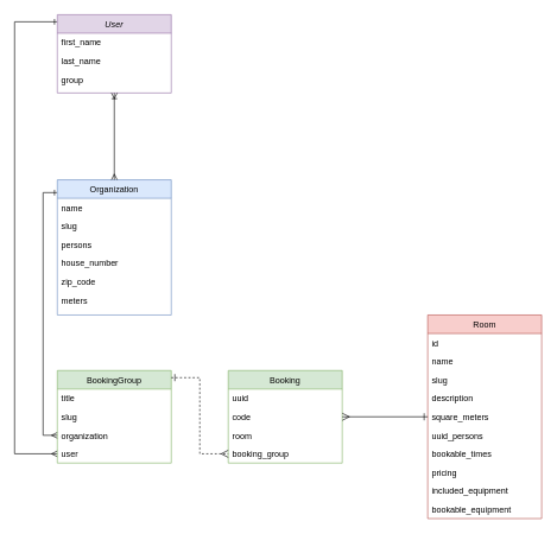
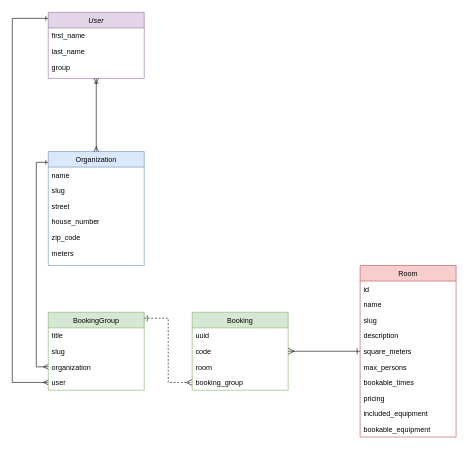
  <mxCell id="0" />
  <mxCell id="1" parent="0" />
  <mxCell id="2" style="edgeStyle=orthogonalEdgeStyle;rounded=0;orthogonalLoop=1;jettySize=auto;html=1;entryX=0;entryY=0.5;entryDx=0;entryDy=0;startArrow=ERone;startFill=0;endArrow=ERmany;endFill=0;" edge="1" parent="1" source="3" target="19"><mxGeometry relative="1" as="geometry"><Array as="points"><mxPoint x="20" y="30" /><mxPoint x="20" y="637" /></Array></mxGeometry></mxCell>
  <mxCell id="3" value="User" style="swimlane;fontStyle=2;align=center;verticalAlign=top;childLayout=stackLayout;horizontal=1;startSize=26;horizontalStack=0;resizeParent=1;resizeLast=0;collapsible=1;marginBottom=0;rounded=0;shadow=0;strokeWidth=1;fillColor=#e1d5e7;strokeColor=#9673a6;" parent="1" vertex="1"><mxGeometry x="80" y="20" width="160" height="110" as="geometry"><mxRectangle x="230" y="140" width="160" height="26" as="alternateBounds" /></mxGeometry></mxCell>
  <mxCell id="4" value="first_name" style="text;align=left;verticalAlign=top;spacingLeft=4;spacingRight=4;overflow=hidden;rotatable=0;points=[[0,0.5],[1,0.5]];portConstraint=eastwest;" parent="3" vertex="1"><mxGeometry y="26" width="160" height="26" as="geometry" /></mxCell>
  <mxCell id="5" value="last_name" style="text;align=left;verticalAlign=top;spacingLeft=4;spacingRight=4;overflow=hidden;rotatable=0;points=[[0,0.5],[1,0.5]];portConstraint=eastwest;rounded=0;shadow=0;html=0;" parent="3" vertex="1"><mxGeometry y="52" width="160" height="26" as="geometry" /></mxCell>
  <mxCell id="6" value="group" style="text;align=left;verticalAlign=top;spacingLeft=4;spacingRight=4;overflow=hidden;rotatable=0;points=[[0,0.5],[1,0.5]];portConstraint=eastwest;rounded=0;shadow=0;html=0;" parent="3" vertex="1"><mxGeometry y="78" width="160" height="26" as="geometry" /></mxCell>
  <mxCell id="7" style="edgeStyle=orthogonalEdgeStyle;rounded=0;orthogonalLoop=1;jettySize=auto;html=1;entryX=0;entryY=0.5;entryDx=0;entryDy=0;startArrow=ERone;startFill=0;endArrow=ERmany;endFill=0;" edge="1" parent="1" source="8" target="18"><mxGeometry relative="1" as="geometry"><Array as="points"><mxPoint x="60" y="270" /><mxPoint x="60" y="611" /></Array></mxGeometry></mxCell>
  <mxCell id="8" value="Organization" style="swimlane;fontStyle=0;align=center;verticalAlign=top;childLayout=stackLayout;horizontal=1;startSize=26;horizontalStack=0;resizeParent=1;resizeLast=0;collapsible=1;marginBottom=0;rounded=0;shadow=0;strokeWidth=1;fillColor=#dae8fc;strokeColor=#6c8ebf;" parent="1" vertex="1"><mxGeometry x="80" y="252" width="160" height="190" as="geometry"><mxRectangle x="550" y="140" width="160" height="26" as="alternateBounds" /></mxGeometry></mxCell>
  <mxCell id="9" value="name" style="text;align=left;verticalAlign=top;spacingLeft=4;spacingRight=4;overflow=hidden;rotatable=0;points=[[0,0.5],[1,0.5]];portConstraint=eastwest;" parent="8" vertex="1"><mxGeometry y="26" width="160" height="26" as="geometry" /></mxCell>
  <mxCell id="10" value="slug" style="text;align=left;verticalAlign=top;spacingLeft=4;spacingRight=4;overflow=hidden;rotatable=0;points=[[0,0.5],[1,0.5]];portConstraint=eastwest;rounded=0;shadow=0;html=0;" parent="8" vertex="1"><mxGeometry y="52" width="160" height="26" as="geometry" /></mxCell>
- <mxCell id="11" value="persons" style="text;align=left;verticalAlign=top;spacingLeft=4;spacingRight=4;overflow=hidden;rotatable=0;points=[[0,0.5],[1,0.5]];portConstraint=eastwest;rounded=0;shadow=0;html=0;" parent="8" vertex="1"><mxGeometry y="78" width="160" height="26" as="geometry" /></mxCell>
+ <mxCell id="11" value="street" style="text;align=left;verticalAlign=top;spacingLeft=4;spacingRight=4;overflow=hidden;rotatable=0;points=[[0,0.5],[1,0.5]];portConstraint=eastwest;rounded=0;shadow=0;html=0;" parent="8" vertex="1"><mxGeometry y="78" width="160" height="26" as="geometry" /></mxCell>
  <mxCell id="12" value="house_number" style="text;align=left;verticalAlign=top;spacingLeft=4;spacingRight=4;overflow=hidden;rotatable=0;points=[[0,0.5],[1,0.5]];portConstraint=eastwest;rounded=0;shadow=0;html=0;" parent="8" vertex="1"><mxGeometry y="104" width="160" height="26" as="geometry" /></mxCell>
  <mxCell id="13" value="zip_code" style="text;align=left;verticalAlign=top;spacingLeft=4;spacingRight=4;overflow=hidden;rotatable=0;points=[[0,0.5],[1,0.5]];portConstraint=eastwest;rounded=0;shadow=0;html=0;" parent="8" vertex="1"><mxGeometry y="130" width="160" height="26" as="geometry" /></mxCell>
  <mxCell id="14" value="meters" style="text;align=left;verticalAlign=top;spacingLeft=4;spacingRight=4;overflow=hidden;rotatable=0;points=[[0,0.5],[1,0.5]];portConstraint=eastwest;" parent="8" vertex="1"><mxGeometry y="156" width="160" height="24" as="geometry" /></mxCell>
  <mxCell id="15" value="BookingGroup" style="swimlane;fontStyle=0;align=center;verticalAlign=top;childLayout=stackLayout;horizontal=1;startSize=26;horizontalStack=0;resizeParent=1;resizeLast=0;collapsible=1;marginBottom=0;rounded=0;shadow=0;strokeWidth=1;fillColor=#d5e8d4;strokeColor=#82b366;" vertex="1" parent="1"><mxGeometry x="80" y="520" width="160" height="130" as="geometry"><mxRectangle x="550" y="140" width="160" height="26" as="alternateBounds" /></mxGeometry></mxCell>
  <mxCell id="16" value="title" style="text;align=left;verticalAlign=top;spacingLeft=4;spacingRight=4;overflow=hidden;rotatable=0;points=[[0,0.5],[1,0.5]];portConstraint=eastwest;" vertex="1" parent="15"><mxGeometry y="26" width="160" height="26" as="geometry" /></mxCell>
  <mxCell id="17" value="slug" style="text;align=left;verticalAlign=top;spacingLeft=4;spacingRight=4;overflow=hidden;rotatable=0;points=[[0,0.5],[1,0.5]];portConstraint=eastwest;rounded=0;shadow=0;html=0;" vertex="1" parent="15"><mxGeometry y="52" width="160" height="26" as="geometry" /></mxCell>
  <mxCell id="18" value="organization" style="text;align=left;verticalAlign=top;spacingLeft=4;spacingRight=4;overflow=hidden;rotatable=0;points=[[0,0.5],[1,0.5]];portConstraint=eastwest;rounded=0;shadow=0;html=0;" vertex="1" parent="15"><mxGeometry y="78" width="160" height="26" as="geometry" /></mxCell>
  <mxCell id="19" value="user" style="text;align=left;verticalAlign=top;spacingLeft=4;spacingRight=4;overflow=hidden;rotatable=0;points=[[0,0.5],[1,0.5]];portConstraint=eastwest;rounded=0;shadow=0;html=0;" vertex="1" parent="15"><mxGeometry y="104" width="160" height="26" as="geometry" /></mxCell>
  <mxCell id="20" value="Booking" style="swimlane;fontStyle=0;align=center;verticalAlign=top;childLayout=stackLayout;horizontal=1;startSize=26;horizontalStack=0;resizeParent=1;resizeLast=0;collapsible=1;marginBottom=0;rounded=0;shadow=0;strokeWidth=1;fillColor=#d5e8d4;strokeColor=#82b366;" vertex="1" parent="1"><mxGeometry x="320" y="520" width="160" height="130" as="geometry"><mxRectangle x="550" y="140" width="160" height="26" as="alternateBounds" /></mxGeometry></mxCell>
  <mxCell id="21" value="uuid" style="text;align=left;verticalAlign=top;spacingLeft=4;spacingRight=4;overflow=hidden;rotatable=0;points=[[0,0.5],[1,0.5]];portConstraint=eastwest;" vertex="1" parent="20"><mxGeometry y="26" width="160" height="26" as="geometry" /></mxCell>
  <mxCell id="22" value="code" style="text;align=left;verticalAlign=top;spacingLeft=4;spacingRight=4;overflow=hidden;rotatable=0;points=[[0,0.5],[1,0.5]];portConstraint=eastwest;rounded=0;shadow=0;html=0;" vertex="1" parent="20"><mxGeometry y="52" width="160" height="26" as="geometry" /></mxCell>
  <mxCell id="23" value="room" style="text;align=left;verticalAlign=top;spacingLeft=4;spacingRight=4;overflow=hidden;rotatable=0;points=[[0,0.5],[1,0.5]];portConstraint=eastwest;rounded=0;shadow=0;html=0;" vertex="1" parent="20"><mxGeometry y="78" width="160" height="26" as="geometry" /></mxCell>
  <mxCell id="24" value="booking_group" style="text;align=left;verticalAlign=top;spacingLeft=4;spacingRight=4;overflow=hidden;rotatable=0;points=[[0,0.5],[1,0.5]];portConstraint=eastwest;rounded=0;shadow=0;html=0;" vertex="1" parent="20"><mxGeometry y="104" width="160" height="26" as="geometry" /></mxCell>
  <mxCell id="25" value="Room" style="swimlane;fontStyle=0;align=center;verticalAlign=top;childLayout=stackLayout;horizontal=1;startSize=26;horizontalStack=0;resizeParent=1;resizeLast=0;collapsible=1;marginBottom=0;rounded=0;shadow=0;strokeWidth=1;fillColor=#f8cecc;strokeColor=#b85450;" vertex="1" parent="1"><mxGeometry x="600" y="442" width="160" height="286" as="geometry"><mxRectangle x="600" y="599" width="160" height="26" as="alternateBounds" /></mxGeometry></mxCell>
  <mxCell id="26" value="id" style="text;align=left;verticalAlign=top;spacingLeft=4;spacingRight=4;overflow=hidden;rotatable=0;points=[[0,0.5],[1,0.5]];portConstraint=eastwest;" vertex="1" parent="25"><mxGeometry y="26" width="160" height="26" as="geometry" /></mxCell>
  <mxCell id="27" value="name" style="text;align=left;verticalAlign=top;spacingLeft=4;spacingRight=4;overflow=hidden;rotatable=0;points=[[0,0.5],[1,0.5]];portConstraint=eastwest;" vertex="1" parent="25"><mxGeometry y="52" width="160" height="26" as="geometry" /></mxCell>
  <mxCell id="28" value="slug" style="text;align=left;verticalAlign=top;spacingLeft=4;spacingRight=4;overflow=hidden;rotatable=0;points=[[0,0.5],[1,0.5]];portConstraint=eastwest;rounded=0;shadow=0;html=0;" vertex="1" parent="25"><mxGeometry y="78" width="160" height="26" as="geometry" /></mxCell>
  <mxCell id="29" value="description" style="text;align=left;verticalAlign=top;spacingLeft=4;spacingRight=4;overflow=hidden;rotatable=0;points=[[0,0.5],[1,0.5]];portConstraint=eastwest;rounded=0;shadow=0;html=0;" vertex="1" parent="25"><mxGeometry y="104" width="160" height="26" as="geometry" /></mxCell>
  <mxCell id="30" value="square_meters" style="text;align=left;verticalAlign=top;spacingLeft=4;spacingRight=4;overflow=hidden;rotatable=0;points=[[0,0.5],[1,0.5]];portConstraint=eastwest;rounded=0;shadow=0;html=0;" vertex="1" parent="25"><mxGeometry y="130" width="160" height="26" as="geometry" /></mxCell>
- <mxCell id="31" value="uuid_persons" style="text;align=left;verticalAlign=top;spacingLeft=4;spacingRight=4;overflow=hidden;rotatable=0;points=[[0,0.5],[1,0.5]];portConstraint=eastwest;rounded=0;shadow=0;html=0;" vertex="1" parent="25"><mxGeometry y="156" width="160" height="26" as="geometry" /></mxCell>
+ <mxCell id="31" value="max_persons" style="text;align=left;verticalAlign=top;spacingLeft=4;spacingRight=4;overflow=hidden;rotatable=0;points=[[0,0.5],[1,0.5]];portConstraint=eastwest;rounded=0;shadow=0;html=0;" vertex="1" parent="25"><mxGeometry y="156" width="160" height="26" as="geometry" /></mxCell>
  <mxCell id="32" value="bookable_times" style="text;align=left;verticalAlign=top;spacingLeft=4;spacingRight=4;overflow=hidden;rotatable=0;points=[[0,0.5],[1,0.5]];portConstraint=eastwest;rounded=0;shadow=0;html=0;" vertex="1" parent="25"><mxGeometry y="182" width="160" height="26" as="geometry" /></mxCell>
  <mxCell id="33" value="pricing" style="text;align=left;verticalAlign=top;spacingLeft=4;spacingRight=4;overflow=hidden;rotatable=0;points=[[0,0.5],[1,0.5]];portConstraint=eastwest;rounded=0;shadow=0;html=0;" vertex="1" parent="25"><mxGeometry y="208" width="160" height="26" as="geometry" /></mxCell>
  <mxCell id="34" value="included_equipment" style="text;align=left;verticalAlign=top;spacingLeft=4;spacingRight=4;overflow=hidden;rotatable=0;points=[[0,0.5],[1,0.5]];portConstraint=eastwest;rounded=0;shadow=0;html=0;" vertex="1" parent="25"><mxGeometry y="234" width="160" height="26" as="geometry" /></mxCell>
  <mxCell id="35" value="bookable_equipment" style="text;align=left;verticalAlign=top;spacingLeft=4;spacingRight=4;overflow=hidden;rotatable=0;points=[[0,0.5],[1,0.5]];portConstraint=eastwest;rounded=0;shadow=0;html=0;" vertex="1" parent="25"><mxGeometry y="260" width="160" height="26" as="geometry" /></mxCell>
  <mxCell id="36" style="edgeStyle=orthogonalEdgeStyle;rounded=0;orthogonalLoop=1;jettySize=auto;html=1;exitX=1;exitY=0.5;exitDx=0;exitDy=0;startArrow=ERmany;startFill=0;endArrow=ERone;endFill=0;endSize=8;startSize=8;" edge="1" parent="1" source="22" target="25"><mxGeometry relative="1" as="geometry" /></mxCell>
  <mxCell id="37" style="edgeStyle=orthogonalEdgeStyle;rounded=0;orthogonalLoop=1;jettySize=auto;html=1;startArrow=ERone;startFill=0;endArrow=ERmany;endFill=0;endSize=8;startSize=8;entryX=0;entryY=0.5;entryDx=0;entryDy=0;dashed=1;" edge="1" parent="1" source="15" target="24"><mxGeometry relative="1" as="geometry"><Array as="points"><mxPoint x="280" y="530" /><mxPoint x="280" y="637" /></Array></mxGeometry></mxCell>
  <mxCell id="38" style="edgeStyle=orthogonalEdgeStyle;rounded=0;orthogonalLoop=1;jettySize=auto;html=1;startArrow=ERoneToMany;startFill=0;endArrow=ERmany;endFill=0;exitX=0.5;exitY=1;exitDx=0;exitDy=0;" edge="1" parent="1" source="3" target="8"><mxGeometry relative="1" as="geometry" /></mxCell>
